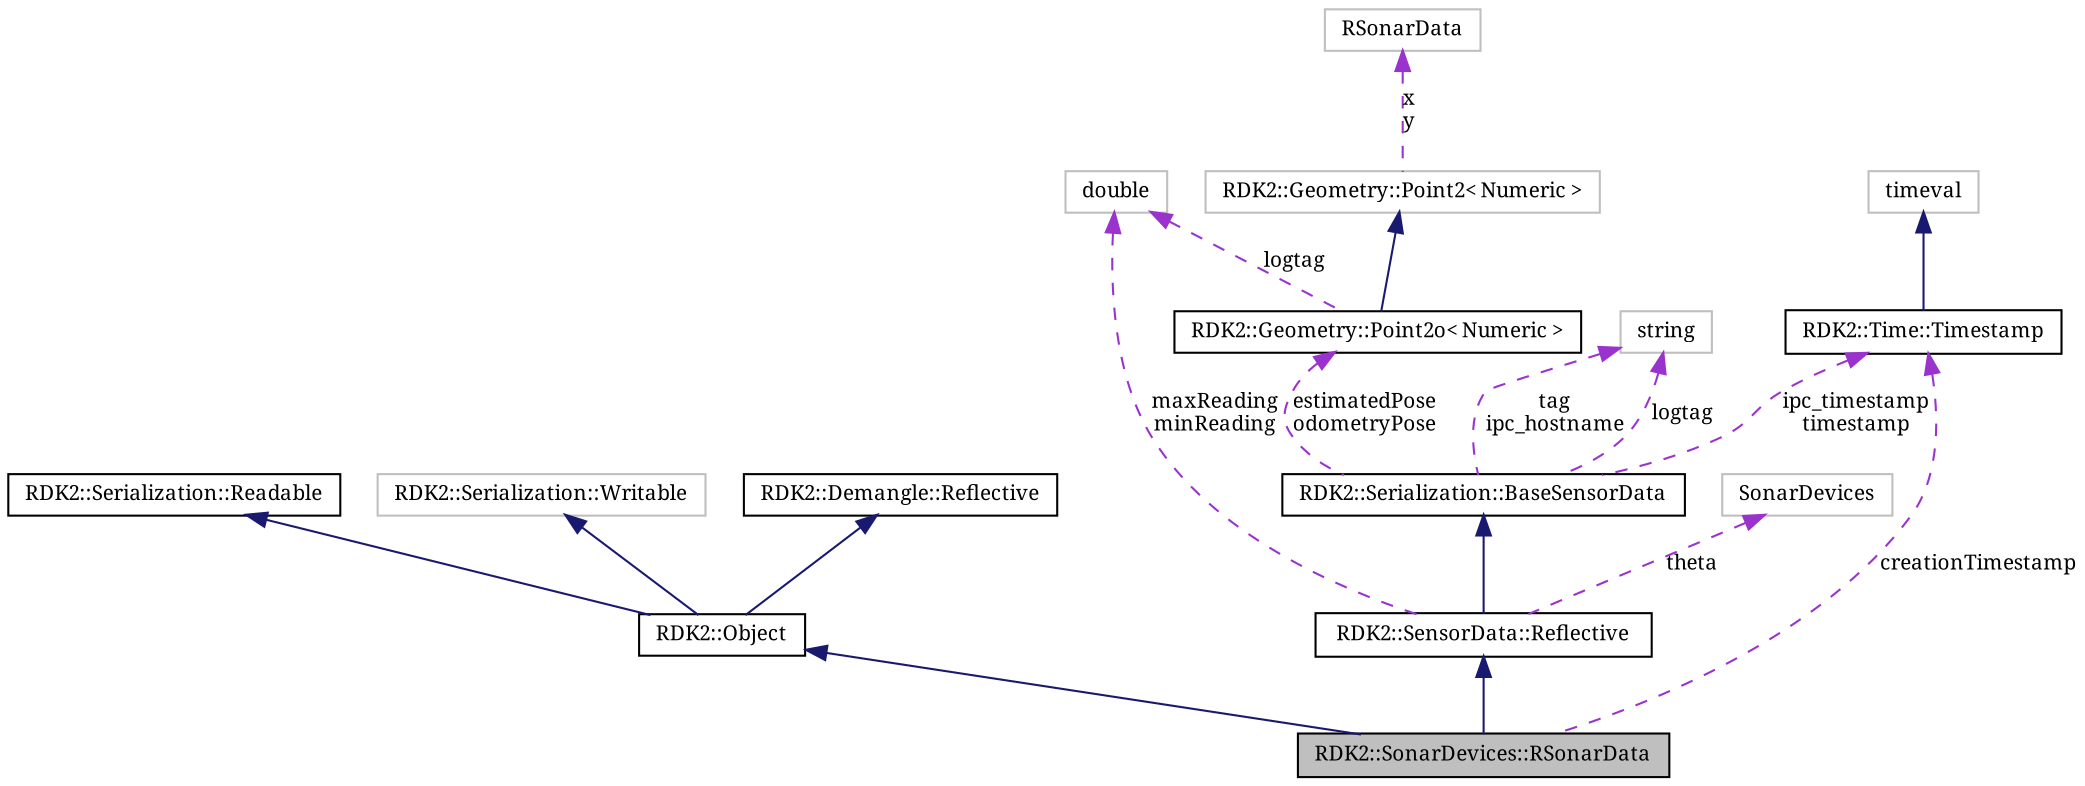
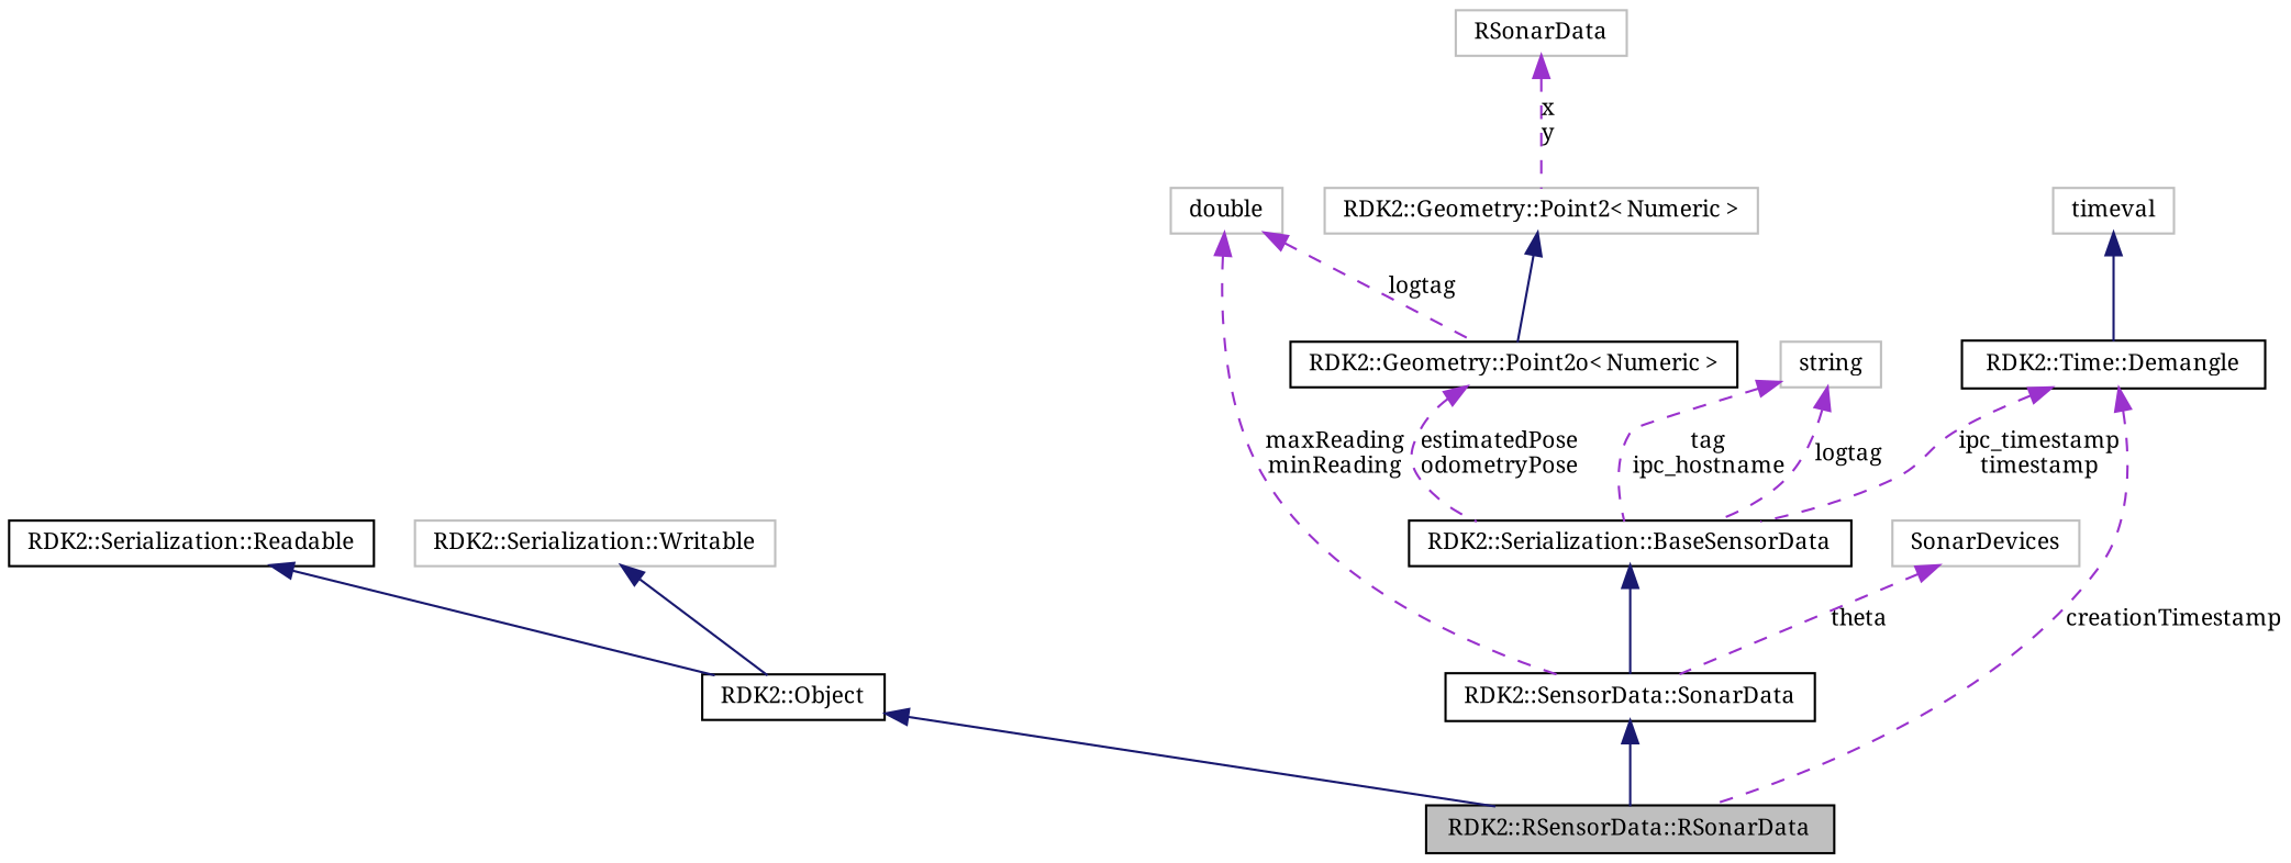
  digraph {
    fontname="Noto Serif"
    rankdir=TB
    node [color=black fillcolor=white fontname="Noto Serif" fontsize=10 shape=record style=filled]
    edge [color=darkorchid3 dir=back fontname="Noto Serif" fontsize=10 labelfontname="FreeSans.ttf" labelfontsize=10 style=dashed]
-   n1 [fillcolor=grey75 fontcolor=black height=0.2 label="RDK2::SonarDevices::RSonarData" width=0.4]
+   n1 [fillcolor=grey75 fontcolor=black height=0.2 label="RDK2::RSensorData::RSonarData" width=0.4]
    n2 [height=0.2 label="RDK2::Object" width=0.4]
    n3 [height=0.2 label="RDK2::Serialization::Readable" width=0.4]
    n4 [color=grey75 height=0.2 label="RDK2::Serialization::Writable" width=0.4]
-   n5 [height=0.2 label="RDK2::Demangle::Reflective" width=0.4]
-   n6 [height=0.2 label="RDK2::Time::Timestamp" width=0.4]
+   n6 [height=0.2 label="RDK2::Time::Demangle" width=0.4]
    n7 [height=0.2 label="RDK2::Serialization::BaseSensorData" width=0.4]
-   n8 [height=0.2 label="RDK2::SensorData::Reflective" width=0.4]
+   n8 [height=0.2 label="RDK2::SensorData::SonarData" width=0.4]
    n9 [color=grey75 height=0.2 label=timeval width=0.4]
    n10 [height=0.2 label="RDK2::Geometry::Point2o\< Numeric \>" width=0.4]
    n11 [color=grey75 height=0.2 label="RDK2::Geometry::Point2\< Numeric \>" width=0.4]
    n12 [color=grey75 height=0.2 label=RSonarData width=0.4]
    n13 [color=grey75 height=0.2 label=double width=0.4]
    n14 [color=grey75 height=0.2 label=string width=0.4]
    n15 [color=grey75 height=0.2 label=SonarDevices width=0.4]
    n2 -> n1 [color=midnightblue style=solid]
    n3 -> n2 [color=midnightblue style=solid]
    n4 -> n2 [color=midnightblue style=solid]
-   n5 -> n2 [color=midnightblue style=solid]
    n6 -> n1 [label=creationTimestamp]
    n6 -> n7 [label="ipc_timestamp\ntimestamp"]
    n7 -> n8 [color=midnightblue style=solid]
    n8 -> n1 [color=midnightblue style=solid]
    n9 -> n6 [color=midnightblue style=solid]
    n10 -> n7 [label="estimatedPose\nodometryPose"]
    n11 -> n10 [color=midnightblue style=solid]
    n12 -> n11 [label="x\ny"]
    n13 -> n8 [label="maxReading\nminReading"]
    n13 -> n10 [label=logtag]
    n14 -> n7 [label="tag\nipc_hostname"]
    n14 -> n7 [label=logtag]
    n15 -> n8 [label=theta]
  }
